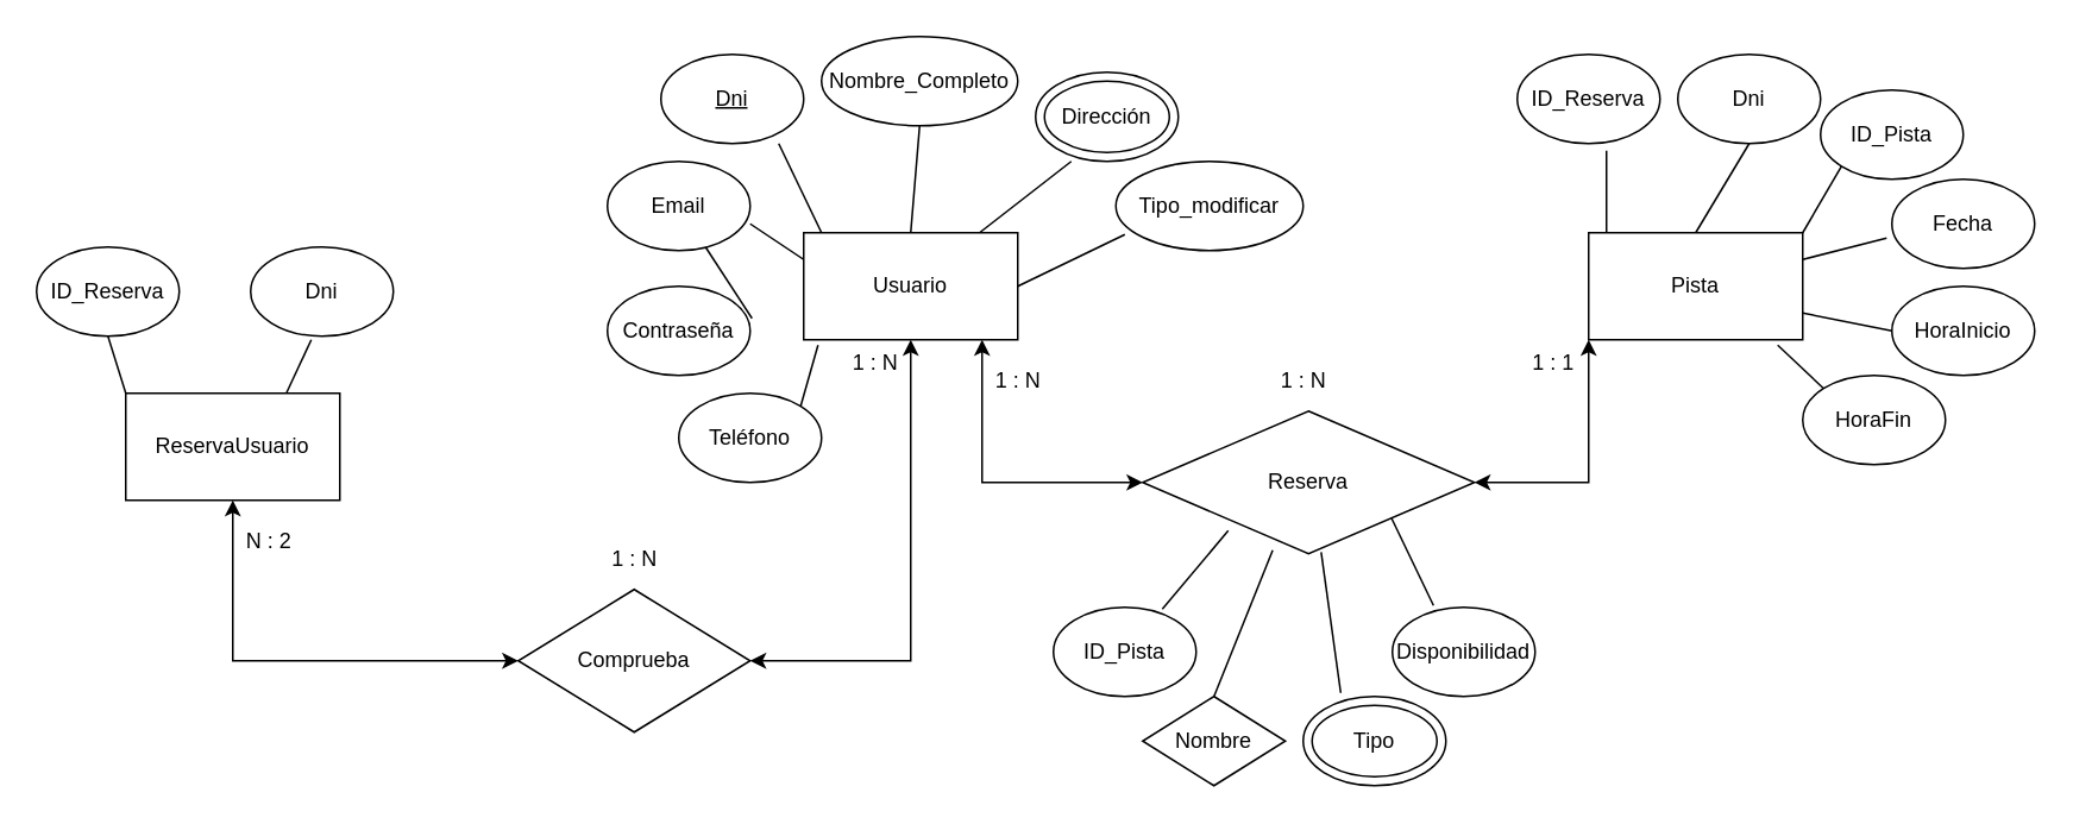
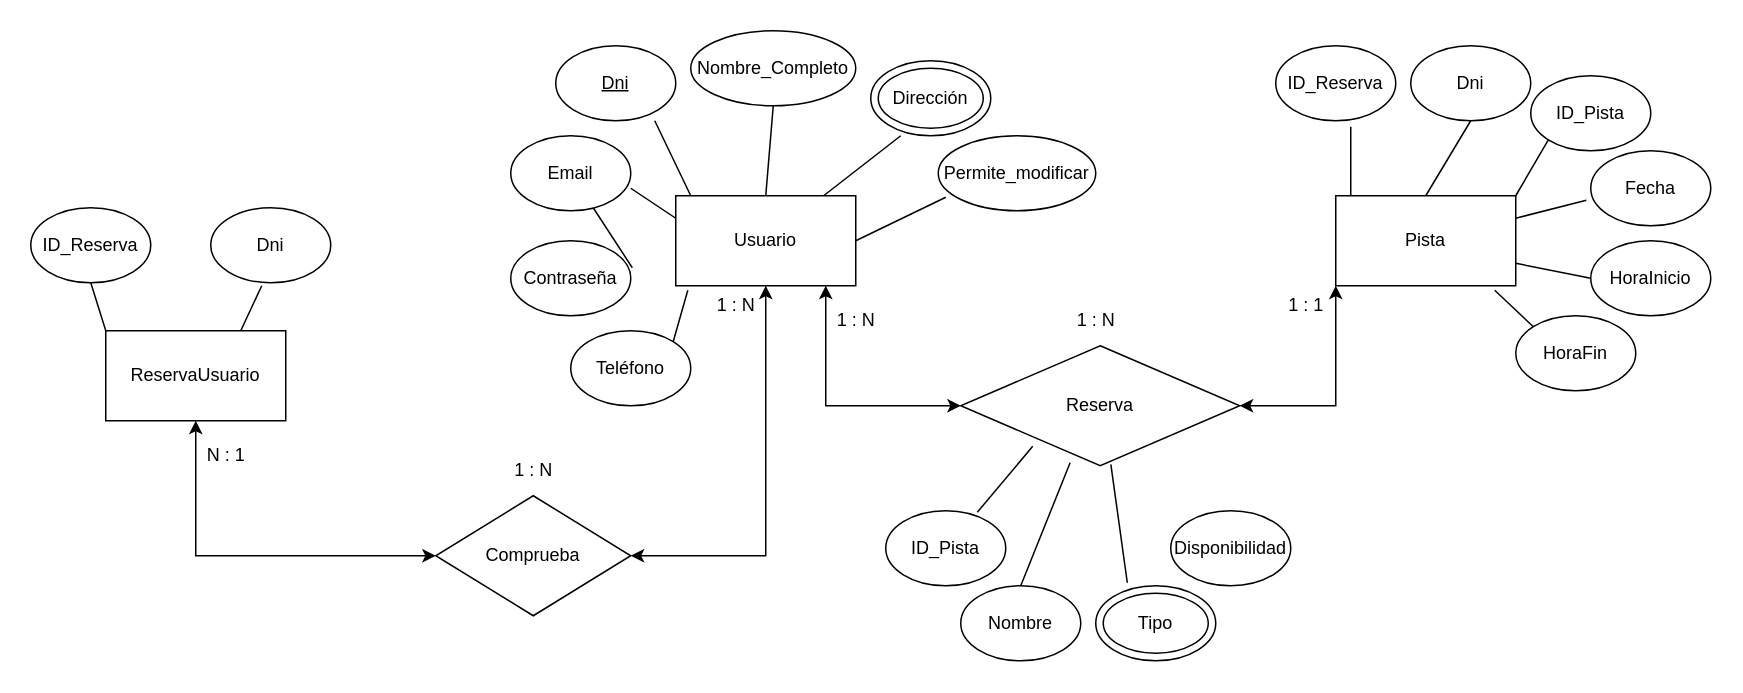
  <mxCell id="0" />
  <mxCell id="1" parent="0" />
  <mxCell id="2" value="Usuario" style="rounded=0;whiteSpace=wrap;html=1;" vertex="1" parent="1"><mxGeometry x="450" y="130" width="120" height="60" as="geometry" /></mxCell>
  <mxCell id="3" value="Pista" style="rounded=0;whiteSpace=wrap;html=1;" vertex="1" parent="1"><mxGeometry x="890" y="130" width="120" height="60" as="geometry" /></mxCell>
  <mxCell id="4" value="&lt;u&gt;Dni&lt;/u&gt;" style="ellipse;whiteSpace=wrap;html=1;" vertex="1" parent="1"><mxGeometry x="370" y="30" width="80" height="50" as="geometry" /></mxCell>
  <mxCell id="5" value="Nombre_Completo" style="ellipse;whiteSpace=wrap;html=1;" vertex="1" parent="1"><mxGeometry x="460" y="20" width="110" height="50" as="geometry" /></mxCell>
  <mxCell id="6" value="Email     " style="ellipse;whiteSpace=wrap;html=1;" vertex="1" parent="1"><mxGeometry x="340" y="90" width="80" height="50" as="geometry" /></mxCell>
  <mxCell id="7" value="Contraseña" style="ellipse;whiteSpace=wrap;html=1;" vertex="1" parent="1"><mxGeometry x="340" y="160" width="80" height="50" as="geometry" /></mxCell>
  <mxCell id="8" value="Teléfono  " style="ellipse;whiteSpace=wrap;html=1;" vertex="1" parent="1"><mxGeometry x="380" y="220" width="80" height="50" as="geometry" /></mxCell>
  <mxCell id="9" value="Dirección" style="ellipse;whiteSpace=wrap;html=1;" vertex="1" parent="1"><mxGeometry x="580" y="40" width="80" height="50" as="geometry" /></mxCell>
  <mxCell id="10" value="Dirección" style="ellipse;whiteSpace=wrap;html=1;" vertex="1" parent="1"><mxGeometry x="585" y="45" width="70" height="40" as="geometry" /></mxCell>
  <mxCell id="11" value="" style="endArrow=none;html=1;rounded=0;" edge="1" parent="1" source="2"><mxGeometry width="50" height="50" relative="1" as="geometry"><mxPoint x="550" y="140" as="sourcePoint" /><mxPoint x="600" y="90" as="targetPoint" /></mxGeometry></mxCell>
  <mxCell id="12" value="" style="endArrow=none;html=1;rounded=0;exitX=1;exitY=0;exitDx=0;exitDy=0;entryX=0.5;entryY=1;entryDx=0;entryDy=0;" edge="1" parent="1" target="5"><mxGeometry width="50" height="50" relative="1" as="geometry"><mxPoint x="510" y="130" as="sourcePoint" /><mxPoint x="540" y="90" as="targetPoint" /></mxGeometry></mxCell>
  <mxCell id="13" value="" style="endArrow=none;html=1;rounded=0;entryX=0.825;entryY=1;entryDx=0;entryDy=0;entryPerimeter=0;" edge="1" parent="1" target="4"><mxGeometry width="50" height="50" relative="1" as="geometry"><mxPoint x="460" y="130" as="sourcePoint" /><mxPoint x="510" y="80" as="targetPoint" /></mxGeometry></mxCell>
  <mxCell id="14" value="" style="endArrow=none;html=1;rounded=0;exitX=1;exitY=0.7;exitDx=0;exitDy=0;exitPerimeter=0;entryX=0;entryY=0.25;entryDx=0;entryDy=0;" edge="1" parent="1" source="6" target="2"><mxGeometry width="50" height="50" relative="1" as="geometry"><mxPoint x="420" y="150" as="sourcePoint" /><mxPoint x="470" y="100" as="targetPoint" /></mxGeometry></mxCell>
  <mxCell id="15" value="" style="endArrow=none;html=1;rounded=0;exitX=1.013;exitY=0.36;exitDx=0;exitDy=0;exitPerimeter=0;" edge="1" parent="1" source="7" target="6"><mxGeometry width="50" height="50" relative="1" as="geometry"><mxPoint x="420" y="200" as="sourcePoint" /><mxPoint x="470" y="150" as="targetPoint" /></mxGeometry></mxCell>
  <mxCell id="16" value="" style="endArrow=none;html=1;rounded=0;exitX=1;exitY=0;exitDx=0;exitDy=0;entryX=0.067;entryY=1.05;entryDx=0;entryDy=0;entryPerimeter=0;" edge="1" parent="1" source="8" target="2"><mxGeometry width="50" height="50" relative="1" as="geometry"><mxPoint x="450" y="230" as="sourcePoint" /><mxPoint x="500" y="180" as="targetPoint" /></mxGeometry></mxCell>
  <mxCell id="17" value="Reserva" style="rhombus;whiteSpace=wrap;html=1;" vertex="1" parent="1"><mxGeometry x="640" y="230" width="186" height="80" as="geometry" /></mxCell>
  <mxCell id="18" value="ID_Pista" style="ellipse;whiteSpace=wrap;html=1;" vertex="1" parent="1"><mxGeometry x="590" y="340" width="80" height="50" as="geometry" /></mxCell>
- <mxCell id="19" value="Nombre" style="rhombus;whiteSpace=wrap;html=1;" vertex="1" parent="1"><mxGeometry x="640" y="390" width="80" height="50" as="geometry" /></mxCell>
+ <mxCell id="19" value="Nombre" style="ellipse;whiteSpace=wrap;html=1;" vertex="1" parent="1"><mxGeometry x="640" y="390" width="80" height="50" as="geometry" /></mxCell>
  <mxCell id="20" value="Tipo" style="ellipse;whiteSpace=wrap;html=1;" vertex="1" parent="1"><mxGeometry x="730" y="390" width="80" height="50" as="geometry" /></mxCell>
  <mxCell id="21" value="Disponibilidad " style="ellipse;whiteSpace=wrap;html=1;" vertex="1" parent="1"><mxGeometry x="780" y="340" width="80" height="50" as="geometry" /></mxCell>
  <mxCell id="22" value="Tipo" style="ellipse;whiteSpace=wrap;html=1;" vertex="1" parent="1"><mxGeometry x="735" y="395" width="70" height="40" as="geometry" /></mxCell>
  <mxCell id="23" value="ID_Reserva  " style="ellipse;whiteSpace=wrap;html=1;" vertex="1" parent="1"><mxGeometry x="850" y="30" width="80" height="50" as="geometry" /></mxCell>
  <mxCell id="24" value="Dni" style="ellipse;whiteSpace=wrap;html=1;" vertex="1" parent="1"><mxGeometry x="940" y="30" width="80" height="50" as="geometry" /></mxCell>
  <mxCell id="25" value="ID_Pista    " style="ellipse;whiteSpace=wrap;html=1;" vertex="1" parent="1"><mxGeometry x="1020" y="50" width="80" height="50" as="geometry" /></mxCell>
  <mxCell id="26" value="Fecha       " style="ellipse;whiteSpace=wrap;html=1;" vertex="1" parent="1"><mxGeometry x="1060" y="100" width="80" height="50" as="geometry" /></mxCell>
  <mxCell id="27" value="HoraInicio  " style="ellipse;whiteSpace=wrap;html=1;" vertex="1" parent="1"><mxGeometry x="1060" y="160" width="80" height="50" as="geometry" /></mxCell>
  <mxCell id="28" value="HoraFin     " style="ellipse;whiteSpace=wrap;html=1;" vertex="1" parent="1"><mxGeometry x="1010" y="210" width="80" height="50" as="geometry" /></mxCell>
  <mxCell id="29" value="" style="endArrow=none;html=1;rounded=0;exitX=0.763;exitY=0.02;exitDx=0;exitDy=0;exitPerimeter=0;entryX=0.258;entryY=0.838;entryDx=0;entryDy=0;entryPerimeter=0;" edge="1" parent="1" source="18" target="17"><mxGeometry width="50" height="50" relative="1" as="geometry"><mxPoint x="660" y="330" as="sourcePoint" /><mxPoint x="710" y="280" as="targetPoint" /></mxGeometry></mxCell>
  <mxCell id="30" value="" style="endArrow=none;html=1;rounded=0;exitX=0.5;exitY=0;exitDx=0;exitDy=0;entryX=0.392;entryY=0.975;entryDx=0;entryDy=0;entryPerimeter=0;" edge="1" parent="1" source="19" target="17"><mxGeometry width="50" height="50" relative="1" as="geometry"><mxPoint x="690" y="390" as="sourcePoint" /><mxPoint x="740" y="340" as="targetPoint" /></mxGeometry></mxCell>
  <mxCell id="31" value="" style="endArrow=none;html=1;rounded=0;exitX=0.263;exitY=-0.04;exitDx=0;exitDy=0;exitPerimeter=0;entryX=0.538;entryY=0.988;entryDx=0;entryDy=0;entryPerimeter=0;" edge="1" parent="1" source="20" target="17"><mxGeometry width="50" height="50" relative="1" as="geometry"><mxPoint x="740" y="390" as="sourcePoint" /><mxPoint x="790" y="340" as="targetPoint" /></mxGeometry></mxCell>
- <mxCell id="32" value="" style="endArrow=none;html=1;rounded=0;exitX=0.288;exitY=-0.02;exitDx=0;exitDy=0;exitPerimeter=0;entryX=1;entryY=1;entryDx=0;entryDy=0;" edge="1" parent="1" source="21" target="17"><mxGeometry width="50" height="50" relative="1" as="geometry"><mxPoint x="800" y="350" as="sourcePoint" /><mxPoint x="850" y="300" as="targetPoint" /></mxGeometry></mxCell>
  <mxCell id="33" value="" style="endArrow=none;html=1;rounded=0;entryX=0.625;entryY=1.08;entryDx=0;entryDy=0;entryPerimeter=0;" edge="1" parent="1" target="23"><mxGeometry width="50" height="50" relative="1" as="geometry"><mxPoint x="900" y="130" as="sourcePoint" /><mxPoint x="950" y="80" as="targetPoint" /></mxGeometry></mxCell>
  <mxCell id="34" value="" style="endArrow=none;html=1;rounded=0;entryX=0.5;entryY=1;entryDx=0;entryDy=0;" edge="1" parent="1" target="24"><mxGeometry width="50" height="50" relative="1" as="geometry"><mxPoint x="950" y="130" as="sourcePoint" /><mxPoint x="1000" y="80" as="targetPoint" /></mxGeometry></mxCell>
  <mxCell id="35" value="" style="endArrow=none;html=1;rounded=0;entryX=0;entryY=1;entryDx=0;entryDy=0;" edge="1" parent="1" target="25"><mxGeometry width="50" height="50" relative="1" as="geometry"><mxPoint x="1010" y="130" as="sourcePoint" /><mxPoint x="1060" y="80" as="targetPoint" /></mxGeometry></mxCell>
  <mxCell id="36" value="" style="endArrow=none;html=1;rounded=0;exitX=1;exitY=0.25;exitDx=0;exitDy=0;entryX=-0.037;entryY=0.66;entryDx=0;entryDy=0;entryPerimeter=0;" edge="1" parent="1" source="3" target="26"><mxGeometry width="50" height="50" relative="1" as="geometry"><mxPoint x="1020" y="190" as="sourcePoint" /><mxPoint x="1070" y="140" as="targetPoint" /></mxGeometry></mxCell>
  <mxCell id="37" value="" style="endArrow=none;html=1;rounded=0;entryX=1;entryY=0.75;entryDx=0;entryDy=0;exitX=0;exitY=0.5;exitDx=0;exitDy=0;" edge="1" parent="1" source="27" target="3"><mxGeometry width="50" height="50" relative="1" as="geometry"><mxPoint x="1030" y="210" as="sourcePoint" /><mxPoint x="1080" y="160" as="targetPoint" /></mxGeometry></mxCell>
  <mxCell id="38" value="" style="endArrow=none;html=1;rounded=0;entryX=0.883;entryY=1.05;entryDx=0;entryDy=0;entryPerimeter=0;exitX=0;exitY=0;exitDx=0;exitDy=0;" edge="1" parent="1" source="28" target="3"><mxGeometry width="50" height="50" relative="1" as="geometry"><mxPoint x="940" y="260" as="sourcePoint" /><mxPoint x="990" y="210" as="targetPoint" /></mxGeometry></mxCell>
  <mxCell id="39" value="" style="endArrow=classic;startArrow=classic;html=1;rounded=0;exitX=0;exitY=0.5;exitDx=0;exitDy=0;" edge="1" parent="1" source="17"><mxGeometry width="50" height="50" relative="1" as="geometry"><mxPoint x="550" y="280" as="sourcePoint" /><mxPoint x="550" y="190" as="targetPoint" /><Array as="points"><mxPoint x="550" y="270" /></Array></mxGeometry></mxCell>
  <mxCell id="40" value="" style="endArrow=classic;startArrow=classic;html=1;rounded=0;exitX=1;exitY=0.5;exitDx=0;exitDy=0;" edge="1" parent="1" source="17"><mxGeometry width="50" height="50" relative="1" as="geometry"><mxPoint x="970" y="270" as="sourcePoint" /><mxPoint x="890" y="190" as="targetPoint" /><Array as="points"><mxPoint x="890" y="270" /></Array></mxGeometry></mxCell>
  <mxCell id="41" value="1 : N" style="text;html=1;align=center;verticalAlign=middle;resizable=0;points=[];autosize=1;strokeColor=none;fillColor=none;" vertex="1" parent="1"><mxGeometry x="545" y="198" width="50" height="30" as="geometry" /></mxCell>
  <mxCell id="42" value="1 : N" style="text;html=1;align=center;verticalAlign=middle;resizable=0;points=[];autosize=1;strokeColor=none;fillColor=none;" vertex="1" parent="1"><mxGeometry x="705" y="198" width="50" height="30" as="geometry" /></mxCell>
  <mxCell id="43" value="1 : 1" style="text;html=1;align=center;verticalAlign=middle;resizable=0;points=[];autosize=1;strokeColor=none;fillColor=none;" vertex="1" parent="1"><mxGeometry x="845" y="188" width="50" height="30" as="geometry" /></mxCell>
- <mxCell id="44" value="Tipo_modificar" style="ellipse;whiteSpace=wrap;html=1;" vertex="1" parent="1"><mxGeometry x="625" y="90" width="105" height="50" as="geometry" /></mxCell>
+ <mxCell id="44" value="Permite_modificar" style="ellipse;whiteSpace=wrap;html=1;" vertex="1" parent="1"><mxGeometry x="625" y="90" width="105" height="50" as="geometry" /></mxCell>
  <mxCell id="45" value="" style="endArrow=none;html=1;rounded=0;exitX=1;exitY=0.5;exitDx=0;exitDy=0;entryX=0.048;entryY=0.82;entryDx=0;entryDy=0;entryPerimeter=0;" edge="1" parent="1" source="2" target="44"><mxGeometry width="50" height="50" relative="1" as="geometry"><mxPoint x="570" y="180" as="sourcePoint" /><mxPoint x="620" y="130" as="targetPoint" /></mxGeometry></mxCell>
  <mxCell id="46" value="" style="endArrow=classic;startArrow=classic;html=1;rounded=0;entryX=0.5;entryY=1;entryDx=0;entryDy=0;" edge="1" parent="1" target="2"><mxGeometry width="50" height="50" relative="1" as="geometry"><mxPoint x="420" y="370" as="sourcePoint" /><mxPoint x="530" y="210" as="targetPoint" /><Array as="points"><mxPoint x="510" y="370" /></Array></mxGeometry></mxCell>
  <mxCell id="47" value="Comprueba" style="rhombus;whiteSpace=wrap;html=1;" vertex="1" parent="1"><mxGeometry x="290" y="330" width="130" height="80" as="geometry" /></mxCell>
  <mxCell id="48" value="" style="endArrow=classic;startArrow=classic;html=1;rounded=0;" edge="1" parent="1"><mxGeometry width="50" height="50" relative="1" as="geometry"><mxPoint x="130" y="280" as="sourcePoint" /><mxPoint x="290" y="370" as="targetPoint" /><Array as="points"><mxPoint x="130" y="370" /></Array></mxGeometry></mxCell>
  <mxCell id="49" value="ReservaUsuario" style="rounded=0;whiteSpace=wrap;html=1;" vertex="1" parent="1"><mxGeometry x="70" y="220" width="120" height="60" as="geometry" /></mxCell>
  <mxCell id="50" value="ID_Reserva" style="ellipse;whiteSpace=wrap;html=1;" vertex="1" parent="1"><mxGeometry x="20" y="138" width="80" height="50" as="geometry" /></mxCell>
  <mxCell id="51" value="Dni" style="ellipse;whiteSpace=wrap;html=1;" vertex="1" parent="1"><mxGeometry x="140" y="138" width="80" height="50" as="geometry" /></mxCell>
  <mxCell id="52" value="" style="endArrow=none;html=1;rounded=0;entryX=0.5;entryY=1;entryDx=0;entryDy=0;exitX=0;exitY=0;exitDx=0;exitDy=0;" edge="1" parent="1" source="49" target="50"><mxGeometry width="50" height="50" relative="1" as="geometry"><mxPoint x="40" y="250" as="sourcePoint" /><mxPoint x="90" y="200" as="targetPoint" /></mxGeometry></mxCell>
  <mxCell id="53" value="" style="endArrow=none;html=1;rounded=0;entryX=0.425;entryY=1.04;entryDx=0;entryDy=0;entryPerimeter=0;exitX=0.75;exitY=0;exitDx=0;exitDy=0;" edge="1" parent="1" source="49" target="51"><mxGeometry width="50" height="50" relative="1" as="geometry"><mxPoint x="140" y="240" as="sourcePoint" /><mxPoint x="190" y="190" as="targetPoint" /></mxGeometry></mxCell>
  <mxCell id="54" value="1 : N" style="text;html=1;align=center;verticalAlign=middle;resizable=0;points=[];autosize=1;strokeColor=none;fillColor=none;" vertex="1" parent="1"><mxGeometry x="465" y="188" width="50" height="30" as="geometry" /></mxCell>
  <mxCell id="55" value="1 : N" style="text;html=1;align=center;verticalAlign=middle;resizable=0;points=[];autosize=1;strokeColor=none;fillColor=none;" vertex="1" parent="1"><mxGeometry y="298" width="50" height="30" as="geometry" x="330" /></mxCell>
- <mxCell id="56" value="N : 2" style="text;html=1;align=center;verticalAlign=middle;resizable=0;points=[];autosize=1;strokeColor=none;fillColor=none;" vertex="1" parent="1"><mxGeometry x="125" y="288" width="50" height="30" as="geometry" /></mxCell>
+ <mxCell id="56" value="N : 1" style="text;html=1;align=center;verticalAlign=middle;resizable=0;points=[];autosize=1;strokeColor=none;fillColor=none;" vertex="1" parent="1"><mxGeometry x="125" y="288" width="50" height="30" as="geometry" /></mxCell>
